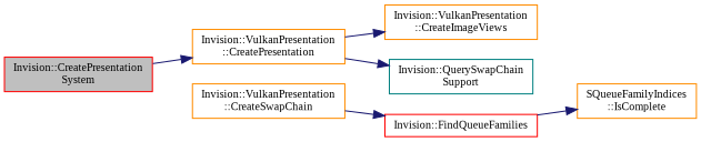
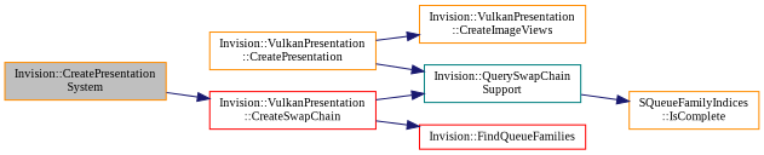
  digraph {
    fontname="Liberation Serif"
    rankdir=LR
    node [color=darkorange fillcolor=white fontname="Liberation Serif" fontsize=10 shape=record style=filled]
    edge [color=midnightblue fontname="Liberation Serif" fontsize=10 labelfontname=Helvetica labelfontsize=10 style=solid]
-   n1 [color=red fillcolor=grey75 fontcolor=black height=0.2 label="Invision::CreatePresentation\lSystem" width=0.4]
+   n1 [fillcolor=grey75 fontcolor=black height=0.2 label="Invision::CreatePresentation\lSystem" width=0.4]
    n2 [height=0.2 label="Invision::VulkanPresentation\l::CreatePresentation" width=0.4]
    n3 [height=0.2 label="Invision::VulkanPresentation\l::CreateImageViews" width=0.4]
    n4 [color=teal height=0.2 label="Invision::QuerySwapChain\lSupport" width=0.4]
-   n5 [height=0.2 label="Invision::VulkanPresentation\l::CreateSwapChain" width=0.4]
+   n5 [color=red height=0.2 label="Invision::VulkanPresentation\l::CreateSwapChain" width=0.4]
    n6 [color=red height=0.2 label="Invision::FindQueueFamilies" width=0.4]
    n7 [height=0.2 label="SQueueFamilyIndices\l::IsComplete" width=0.4]
-   n1 -> n2
+   n1 -> n5
    n2 -> n3
    n2 -> n4
+   n5 -> n4
    n5 -> n6
-   n6 -> n7
+   n4 -> n7
  }
